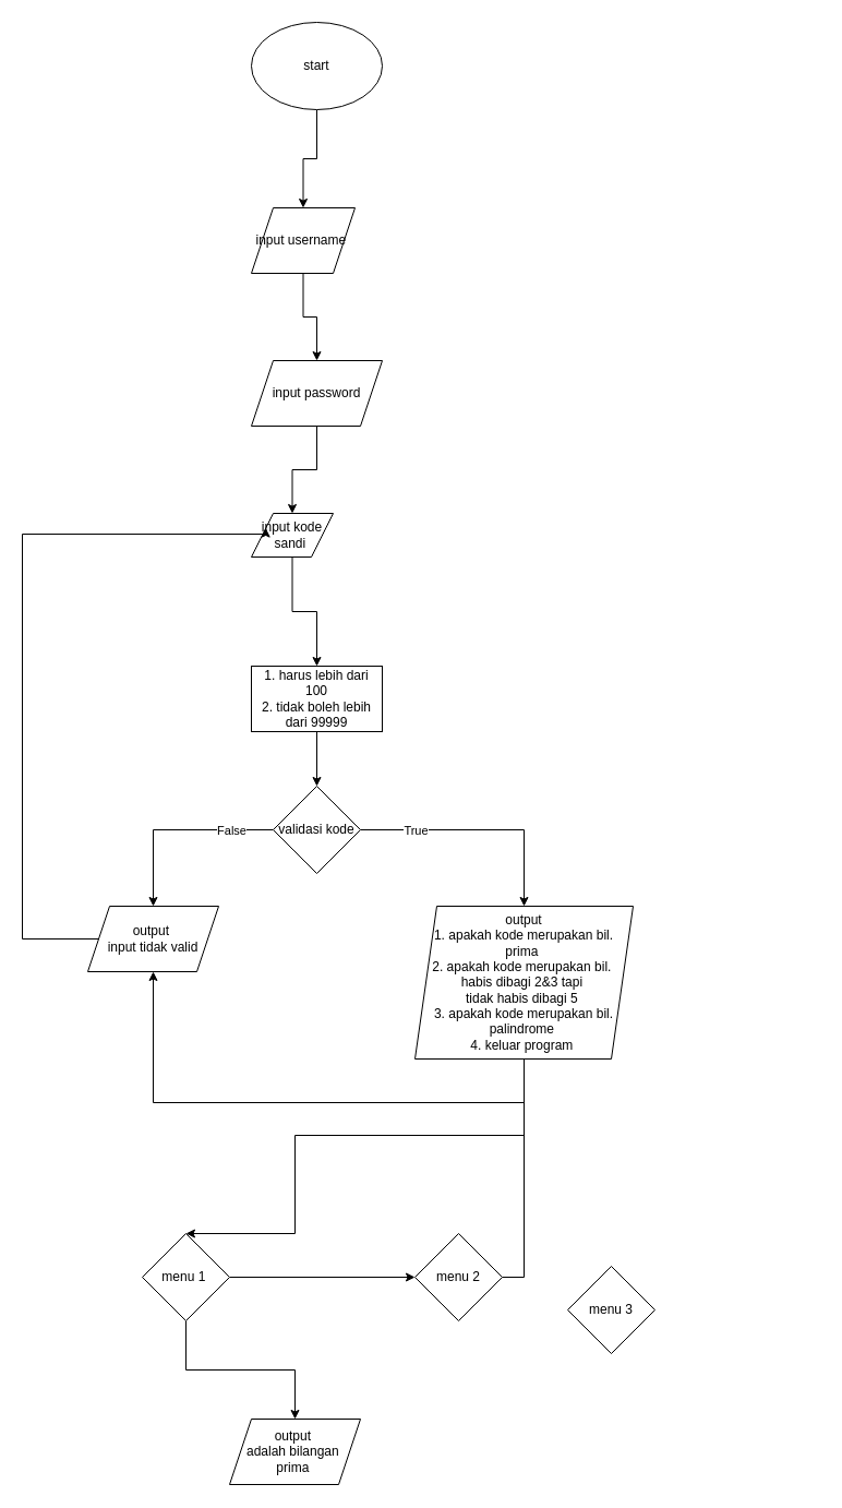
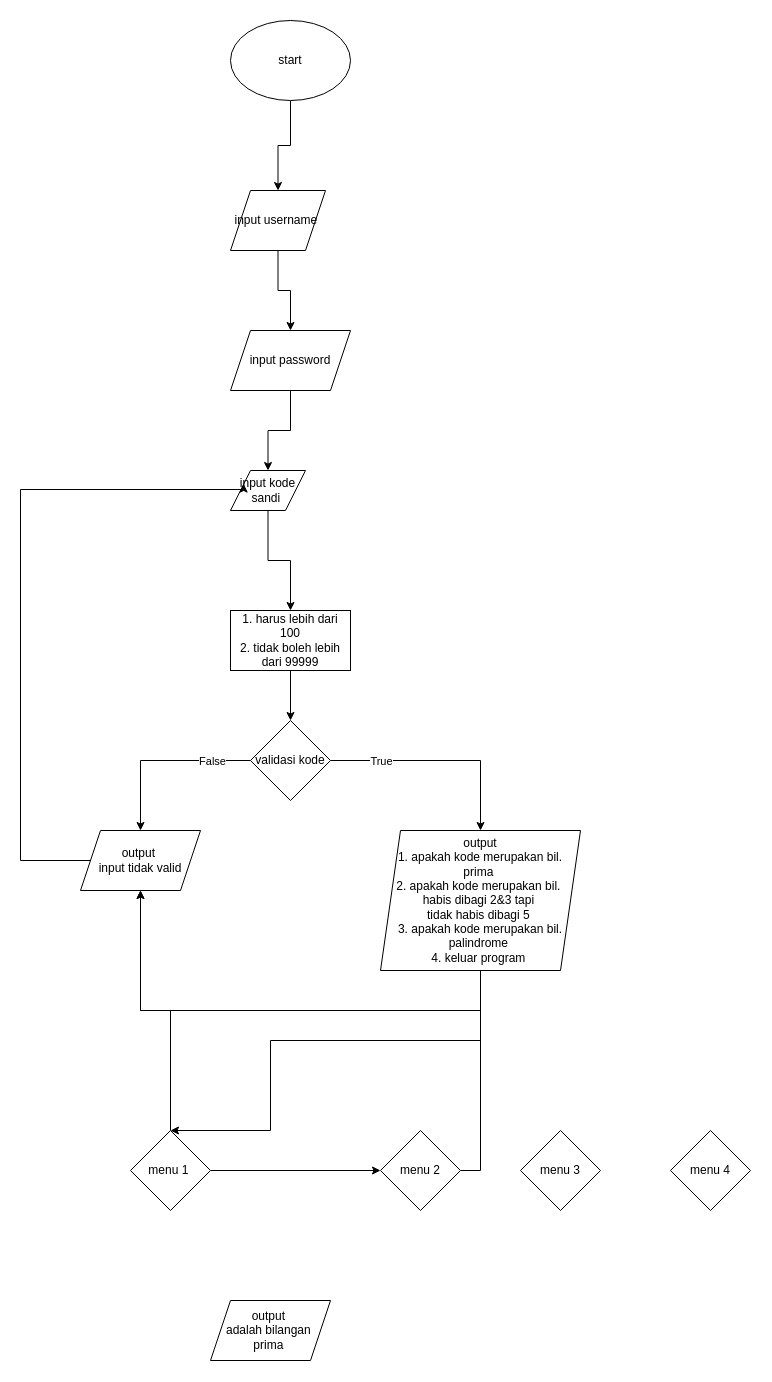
  <mxCell id="0" />
  <mxCell id="1" parent="0" />
  <mxCell id="2" value="" style="edgeStyle=orthogonalEdgeStyle;rounded=0;orthogonalLoop=1;jettySize=auto;html=1;" parent="1" source="3" target="5" edge="1"><mxGeometry relative="1" as="geometry" /></mxCell>
  <mxCell id="3" value="start" style="ellipse;whiteSpace=wrap;html=1;" parent="1" vertex="1"><mxGeometry x="230" y="20" width="120" height="80" as="geometry" /></mxCell>
  <mxCell id="4" value="" style="edgeStyle=orthogonalEdgeStyle;rounded=0;orthogonalLoop=1;jettySize=auto;html=1;" parent="1" source="5" target="7" edge="1"><mxGeometry relative="1" as="geometry" /></mxCell>
  <mxCell id="5" value="input username&amp;nbsp;" style="shape=parallelogram;perimeter=parallelogramPerimeter;whiteSpace=wrap;html=1;fixedSize=1;" parent="1" vertex="1"><mxGeometry x="230" y="190" width="95" height="60" as="geometry" /></mxCell>
  <mxCell id="6" value="" style="edgeStyle=orthogonalEdgeStyle;rounded=0;orthogonalLoop=1;jettySize=auto;html=1;" parent="1" source="7" target="9" edge="1"><mxGeometry relative="1" as="geometry" /></mxCell>
  <mxCell id="7" value="input password" style="shape=parallelogram;perimeter=parallelogramPerimeter;whiteSpace=wrap;html=1;fixedSize=1;" parent="1" vertex="1"><mxGeometry x="230" y="330" width="120" height="60" as="geometry" /></mxCell>
  <mxCell id="8" value="" style="edgeStyle=orthogonalEdgeStyle;rounded=0;orthogonalLoop=1;jettySize=auto;html=1;" parent="1" source="9" target="19" edge="1"><mxGeometry relative="1" as="geometry" /></mxCell>
  <mxCell id="9" value="input kode sandi&amp;nbsp;" style="shape=parallelogram;perimeter=parallelogramPerimeter;whiteSpace=wrap;html=1;fixedSize=1;" parent="1" vertex="1"><mxGeometry x="230" y="470" width="75" height="40" as="geometry" /></mxCell>
  <mxCell id="10" value="" style="edgeStyle=orthogonalEdgeStyle;rounded=0;orthogonalLoop=1;jettySize=auto;html=1;" parent="1" source="14" target="15" edge="1"><mxGeometry relative="1" as="geometry" /></mxCell>
  <mxCell id="11" value="True" style="edgeLabel;html=1;align=center;verticalAlign=middle;resizable=0;points=[];" parent="10" vertex="1" connectable="0"><mxGeometry x="-0.532" y="4" relative="1" as="geometry"><mxPoint x="-1" y="4" as="offset" /></mxGeometry></mxCell>
  <mxCell id="12" value="" style="edgeStyle=orthogonalEdgeStyle;rounded=0;orthogonalLoop=1;jettySize=auto;html=1;" parent="1" source="14" target="17" edge="1"><mxGeometry relative="1" as="geometry" /></mxCell>
  <mxCell id="13" value="False" style="edgeLabel;html=1;align=center;verticalAlign=middle;resizable=0;points=[];" parent="12" vertex="1" connectable="0"><mxGeometry x="-0.567" y="2" relative="1" as="geometry"><mxPoint y="-2" as="offset" /></mxGeometry></mxCell>
  <mxCell id="14" value="validasi kode" style="rhombus;whiteSpace=wrap;html=1;" parent="1" vertex="1"><mxGeometry x="250" y="720" width="80" height="80" as="geometry" /></mxCell>
  <mxCell id="15" value="output&lt;div&gt;1. apakah kode merupakan bil. prima&amp;nbsp;&lt;/div&gt;&lt;div&gt;2. apakah kode merupakan bil.&amp;nbsp;&lt;/div&gt;&lt;div&gt;habis dibagi 2&amp;amp;3 tapi&amp;nbsp;&lt;/div&gt;&lt;div&gt;tidak habis dibagi 5&amp;nbsp;&lt;/div&gt;&lt;div&gt;3. apakah kode merupakan bil. palindrome&amp;nbsp;&lt;/div&gt;&lt;div&gt;4. keluar program&amp;nbsp;&lt;/div&gt;" style="shape=parallelogram;perimeter=parallelogramPerimeter;whiteSpace=wrap;html=1;fixedSize=1;" parent="1" vertex="1"><mxGeometry x="380" y="830" width="200" height="140" as="geometry" /></mxCell>
  <mxCell id="16" style="edgeStyle=orthogonalEdgeStyle;rounded=0;orthogonalLoop=1;jettySize=auto;html=1;entryX=0;entryY=0.25;entryDx=0;entryDy=0;" edge="1" parent="1" source="17" target="9"><mxGeometry relative="1" as="geometry"><Array as="points"><mxPoint x="20" y="860" /><mxPoint x="20" y="489" /></Array></mxGeometry></mxCell>
  <mxCell id="17" value="output&amp;nbsp;&lt;div&gt;input tidak valid&lt;/div&gt;" style="shape=parallelogram;perimeter=parallelogramPerimeter;whiteSpace=wrap;html=1;fixedSize=1;" parent="1" vertex="1"><mxGeometry x="80" y="830" width="120" height="60" as="geometry" /></mxCell>
  <mxCell id="18" style="edgeStyle=orthogonalEdgeStyle;rounded=0;orthogonalLoop=1;jettySize=auto;html=1;exitX=0.5;exitY=1;exitDx=0;exitDy=0;entryX=0.5;entryY=0;entryDx=0;entryDy=0;" parent="1" source="19" target="14" edge="1"><mxGeometry relative="1" as="geometry" /></mxCell>
  <mxCell id="19" value="&lt;div&gt;1. harus lebih dari 100&lt;/div&gt;&lt;div&gt;2. tidak boleh lebih dari 99999&lt;/div&gt;" style="whiteSpace=wrap;html=1;" parent="1" vertex="1"><mxGeometry x="230" y="610" width="120" height="60" as="geometry" /></mxCell>
  <mxCell id="20" style="edgeStyle=orthogonalEdgeStyle;rounded=0;orthogonalLoop=1;jettySize=auto;html=1;exitX=1;exitY=0.5;exitDx=0;exitDy=0;entryX=0;entryY=0.5;entryDx=0;entryDy=0;" edge="1" parent="1" source="22" target="24"><mxGeometry relative="1" as="geometry" /></mxCell>
- <mxCell id="21" value="" style="edgeStyle=orthogonalEdgeStyle;rounded=0;orthogonalLoop=1;jettySize=auto;html=1;" edge="1" parent="1" source="22" target="27"><mxGeometry relative="1" as="geometry" /></mxCell>
+ <mxCell id="21" value="" style="edgeStyle=orthogonalEdgeStyle;rounded=0;orthogonalLoop=1;jettySize=auto;html=1;" edge="1" parent="1" source="22" target="17"><mxGeometry relative="1" as="geometry" /></mxCell>
  <mxCell id="22" value="menu 1&amp;nbsp;" style="rhombus;whiteSpace=wrap;html=1;" vertex="1" parent="1"><mxGeometry x="130" y="1130" width="80" height="80" as="geometry" /></mxCell>
  <mxCell id="23" style="edgeStyle=orthogonalEdgeStyle;rounded=0;orthogonalLoop=1;jettySize=auto;html=1;exitX=1;exitY=0.5;exitDx=0;exitDy=0;" edge="1" parent="1" source="24" target="17"><mxGeometry relative="1" as="geometry" /></mxCell>
  <mxCell id="24" value="menu 2" style="rhombus;whiteSpace=wrap;html=1;" vertex="1" parent="1"><mxGeometry x="380" y="1130" width="80" height="80" as="geometry" /></mxCell>
- <mxCell id="25" value="menu 3" style="rhombus;whiteSpace=wrap;html=1;" vertex="1" parent="1"><mxGeometry x="520" y="1160" width="80" height="80" as="geometry" /></mxCell>
+ <mxCell id="25" value="menu 3" style="rhombus;whiteSpace=wrap;html=1;" vertex="1" parent="1"><mxGeometry x="520" y="1130" width="80" height="80" as="geometry" /></mxCell>
+ <mxCell id="26" value="menu 4" style="rhombus;whiteSpace=wrap;html=1;" vertex="1" parent="1"><mxGeometry x="670" y="1130" width="80" height="80" as="geometry" /></mxCell>
  <mxCell id="27" value="output&amp;nbsp;&lt;div&gt;adalah bilangan&amp;nbsp;&lt;/div&gt;&lt;div&gt;prima&amp;nbsp;&lt;/div&gt;" style="shape=parallelogram;perimeter=parallelogramPerimeter;whiteSpace=wrap;html=1;fixedSize=1;" vertex="1" parent="1"><mxGeometry x="210" y="1300" width="120" height="60" as="geometry" /></mxCell>
  <mxCell id="28" style="edgeStyle=orthogonalEdgeStyle;rounded=0;orthogonalLoop=1;jettySize=auto;html=1;entryX=0.5;entryY=0;entryDx=0;entryDy=0;" edge="1" parent="1" source="15" target="22"><mxGeometry relative="1" as="geometry"><mxPoint x="270" y="1120" as="targetPoint" /><Array as="points"><mxPoint x="480" y="1040" /><mxPoint x="270" y="1040" /></Array></mxGeometry></mxCell>
